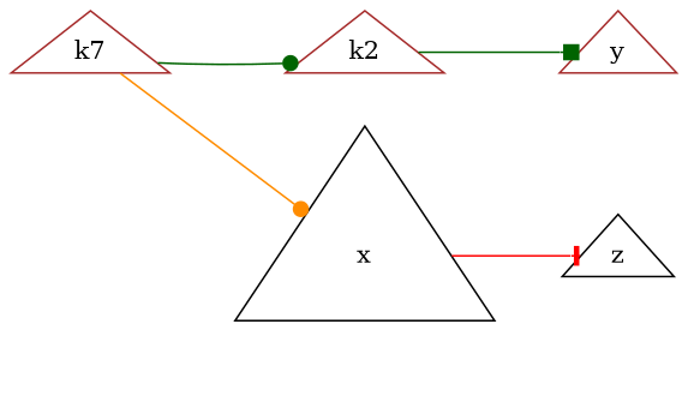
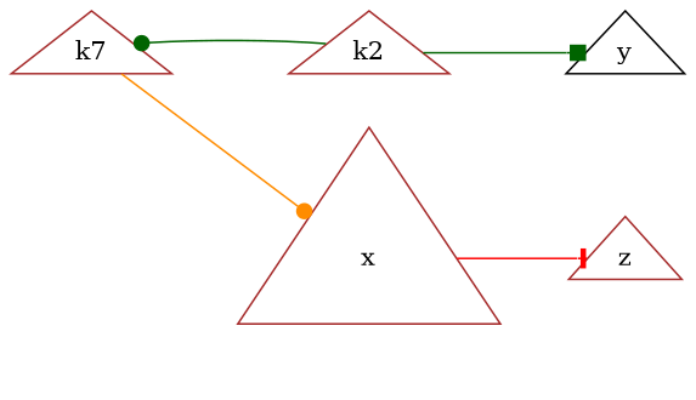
  digraph {
    rankdir=LR
    node [color=brown shape=triangle]
    edge [arrowhead=dot color=darkgreen]
    n1 [label=k7]
    k2
-   x [color=black height=2.0 width=2.0]
-   y
-   z [color=black]
-   n1 -> k2
+   x [height=2.0 width=2.0]
+   y [color=black]
+   z
+   k2 -> n1
    n1 -> x [color=darkorange]
    k2 -> y [arrowhead=box]
    x -> z [arrowhead=tee color=red]
  }
